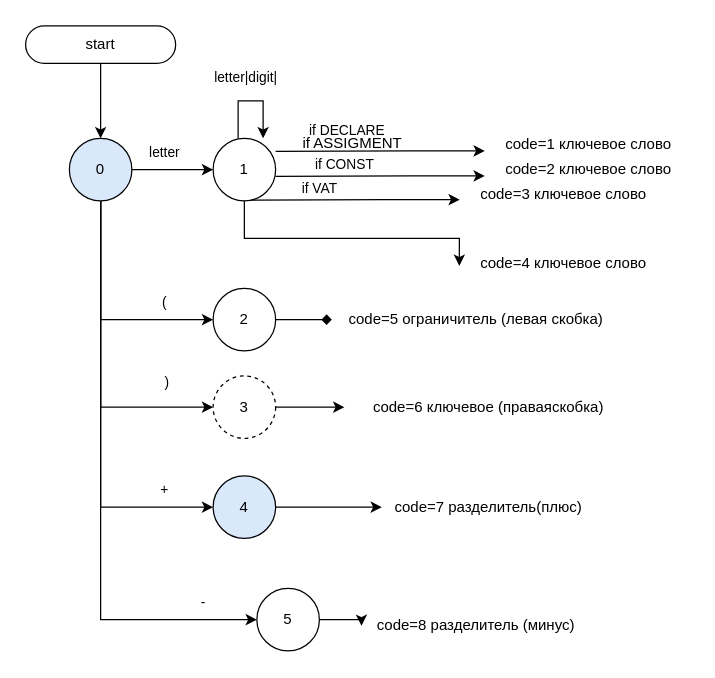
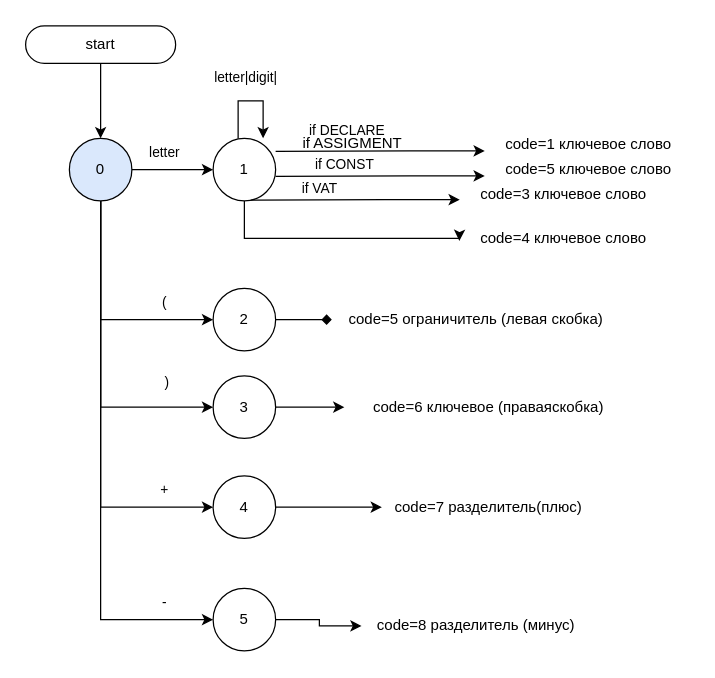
  <mxCell id="0" />
  <mxCell id="1" parent="0" />
  <mxCell id="2" value="" style="edgeStyle=orthogonalEdgeStyle;rounded=0;orthogonalLoop=1;jettySize=auto;html=1;" edge="1" parent="1" source="3" target="13"><mxGeometry relative="1" as="geometry" /></mxCell>
  <mxCell id="3" value="start" style="rounded=1;whiteSpace=wrap;html=1;arcSize=50;" vertex="1" parent="1"><mxGeometry x="20" y="20" width="120" height="30" as="geometry" /></mxCell>
  <mxCell id="4" value="" style="edgeStyle=orthogonalEdgeStyle;rounded=0;orthogonalLoop=1;jettySize=auto;html=1;" edge="1" parent="1" source="13" target="15"><mxGeometry relative="1" as="geometry" /></mxCell>
  <mxCell id="5" value="letter|digit|" style="edgeLabel;html=1;align=center;verticalAlign=middle;resizable=0;points=[];" vertex="1" connectable="0" parent="4"><mxGeometry x="-0.046" y="1" relative="1" as="geometry"><mxPoint x="59" y="-74" as="offset" /></mxGeometry></mxCell>
  <mxCell id="6" style="edgeStyle=orthogonalEdgeStyle;rounded=0;orthogonalLoop=1;jettySize=auto;html=1;exitX=0.5;exitY=1;exitDx=0;exitDy=0;entryX=0;entryY=0.5;entryDx=0;entryDy=0;" edge="1" parent="1" source="13" target="22"><mxGeometry relative="1" as="geometry" /></mxCell>
  <mxCell id="7" value="(" style="edgeLabel;html=1;align=center;verticalAlign=middle;resizable=0;points=[];" vertex="1" connectable="0" parent="6"><mxGeometry x="0.643" y="2" relative="1" as="geometry"><mxPoint x="-7" y="-13" as="offset" /></mxGeometry></mxCell>
  <mxCell id="8" style="edgeStyle=orthogonalEdgeStyle;rounded=0;orthogonalLoop=1;jettySize=auto;html=1;exitX=0.5;exitY=1;exitDx=0;exitDy=0;entryX=0;entryY=0.5;entryDx=0;entryDy=0;" edge="1" parent="1" source="13" target="24"><mxGeometry relative="1" as="geometry" /></mxCell>
  <mxCell id="9" style="edgeStyle=orthogonalEdgeStyle;rounded=0;orthogonalLoop=1;jettySize=auto;html=1;exitX=0.5;exitY=1;exitDx=0;exitDy=0;entryX=0;entryY=0.5;entryDx=0;entryDy=0;" edge="1" parent="1" source="13" target="29"><mxGeometry relative="1" as="geometry" /></mxCell>
  <mxCell id="10" value="+" style="edgeLabel;html=1;align=center;verticalAlign=middle;resizable=0;points=[];" vertex="1" connectable="0" parent="9"><mxGeometry x="0.636" y="-5" relative="1" as="geometry"><mxPoint x="21" y="-20" as="offset" /></mxGeometry></mxCell>
  <mxCell id="11" style="edgeStyle=orthogonalEdgeStyle;rounded=0;orthogonalLoop=1;jettySize=auto;html=1;exitX=0.5;exitY=1;exitDx=0;exitDy=0;entryX=0;entryY=0.5;entryDx=0;entryDy=0;" edge="1" parent="1" source="13" target="30"><mxGeometry relative="1" as="geometry" /></mxCell>
  <mxCell id="12" value="-" style="edgeLabel;html=1;align=center;verticalAlign=middle;resizable=0;points=[];" vertex="1" connectable="0" parent="11"><mxGeometry x="0.788" y="4" relative="1" as="geometry"><mxPoint x="5" y="-11" as="offset" /></mxGeometry></mxCell>
  <mxCell id="13" value="0" style="ellipse;whiteSpace=wrap;html=1;aspect=fixed;fillColor=#dae8fc;" vertex="1" parent="1"><mxGeometry x="55" y="110" width="50" height="50" as="geometry" /></mxCell>
  <mxCell id="14" value="" style="edgeStyle=orthogonalEdgeStyle;rounded=0;orthogonalLoop=1;jettySize=auto;html=1;entryX=-0.019;entryY=0.567;entryDx=0;entryDy=0;entryPerimeter=0;" edge="1" parent="1" source="15" target="41"><mxGeometry relative="1" as="geometry"><Array as="points"><mxPoint x="195" y="190" /><mxPoint x="367" y="190" /></Array></mxGeometry></mxCell>
  <mxCell id="15" value="1" style="ellipse;whiteSpace=wrap;html=1;aspect=fixed;" vertex="1" parent="1"><mxGeometry x="170" y="110" width="50" height="50" as="geometry" /></mxCell>
  <mxCell id="16" value="" style="endArrow=classic;html=1;rounded=0;entryX=0.8;entryY=0;entryDx=0;entryDy=0;entryPerimeter=0;" edge="1" parent="1" target="15"><mxGeometry width="50" height="50" relative="1" as="geometry"><mxPoint x="190" y="110" as="sourcePoint" /><mxPoint x="240" y="60" as="targetPoint" /><Array as="points"><mxPoint x="190" y="80" /><mxPoint x="210" y="80" /></Array></mxGeometry></mxCell>
  <mxCell id="17" value="letter" style="edgeLabel;html=1;align=center;verticalAlign=middle;resizable=0;points=[];" vertex="1" connectable="0" parent="1"><mxGeometry x="140" y="110" as="geometry"><mxPoint x="-10" y="10" as="offset" /></mxGeometry></mxCell>
  <mxCell id="18" value="" style="endArrow=classic;html=1;rounded=0;exitX=1;exitY=0;exitDx=0;exitDy=0;" edge="1" parent="1"><mxGeometry width="50" height="50" relative="1" as="geometry"><mxPoint x="219.998" y="120.322" as="sourcePoint" /><mxPoint x="387.32" y="120" as="targetPoint" /><Array as="points"><mxPoint x="327.32" y="120" /></Array></mxGeometry></mxCell>
  <mxCell id="19" value="if&amp;nbsp;DECLARE" style="edgeLabel;html=1;align=center;verticalAlign=middle;resizable=0;points=[];" vertex="1" connectable="0" parent="18"><mxGeometry x="-0.566" relative="1" as="geometry"><mxPoint x="21" y="-17" as="offset" /></mxGeometry></mxCell>
  <mxCell id="20" value="code=1 ключевое слово" style="text;html=1;align=center;verticalAlign=middle;resizable=0;points=[];autosize=1;strokeColor=none;fillColor=none;" vertex="1" parent="1"><mxGeometry x="390" y="100" width="160" height="30" as="geometry" /></mxCell>
  <mxCell id="21" style="edgeStyle=orthogonalEdgeStyle;rounded=0;orthogonalLoop=1;jettySize=auto;html=1;exitX=1;exitY=0.5;exitDx=0;exitDy=0;endArrow=diamond;" edge="1" parent="1" source="22" target="26"><mxGeometry relative="1" as="geometry" /></mxCell>
  <mxCell id="22" value="2" style="ellipse;whiteSpace=wrap;html=1;aspect=fixed;" vertex="1" parent="1"><mxGeometry x="170" y="230" width="50" height="50" as="geometry" /></mxCell>
  <mxCell id="23" style="edgeStyle=orthogonalEdgeStyle;rounded=0;orthogonalLoop=1;jettySize=auto;html=1;exitX=1;exitY=0.5;exitDx=0;exitDy=0;" edge="1" parent="1" source="24" target="27"><mxGeometry relative="1" as="geometry" /></mxCell>
- <mxCell id="24" value="3" style="ellipse;whiteSpace=wrap;html=1;aspect=fixed;dashed=1;" vertex="1" parent="1"><mxGeometry x="170" y="300" width="50" height="50" as="geometry" /></mxCell>
+ <mxCell id="24" value="3" style="ellipse;whiteSpace=wrap;html=1;aspect=fixed;" vertex="1" parent="1"><mxGeometry x="170" y="300" width="50" height="50" as="geometry" /></mxCell>
  <mxCell id="25" value=")" style="edgeLabel;html=1;align=center;verticalAlign=middle;resizable=0;points=[];" vertex="1" connectable="0" parent="1"><mxGeometry x="150" y="230" as="geometry"><mxPoint x="-18" y="74" as="offset" /></mxGeometry></mxCell>
  <mxCell id="26" value="code=5 ограничитель (левая скобка&lt;span style=&quot;background-color: initial;&quot;&gt;)&lt;/span&gt;" style="text;html=1;align=center;verticalAlign=middle;resizable=0;points=[];autosize=1;strokeColor=none;fillColor=none;" vertex="1" parent="1"><mxGeometry x="265" y="240" width="230" height="30" as="geometry" /></mxCell>
  <mxCell id="27" value="code=6 ключевое (праваяскобка&lt;span style=&quot;background-color: initial;&quot;&gt;)&lt;/span&gt;" style="text;html=1;align=center;verticalAlign=middle;resizable=0;points=[];autosize=1;strokeColor=none;fillColor=none;" vertex="1" parent="1"><mxGeometry x="275" y="310" width="230" height="30" as="geometry" /></mxCell>
  <mxCell id="28" style="edgeStyle=orthogonalEdgeStyle;rounded=0;orthogonalLoop=1;jettySize=auto;html=1;exitX=1;exitY=0.5;exitDx=0;exitDy=0;" edge="1" parent="1" source="29" target="31"><mxGeometry relative="1" as="geometry" /></mxCell>
- <mxCell id="29" value="4" style="ellipse;whiteSpace=wrap;html=1;aspect=fixed;fillColor=#dae8fc;" vertex="1" parent="1"><mxGeometry x="170" y="380" width="50" height="50" as="geometry" /></mxCell>
- <mxCell id="30" value="5" style="ellipse;whiteSpace=wrap;html=1;aspect=fixed;" vertex="1" parent="1"><mxGeometry x="205" y="470" width="50" height="50" as="geometry" /></mxCell>
+ <mxCell id="29" value="4" style="ellipse;whiteSpace=wrap;html=1;aspect=fixed;" vertex="1" parent="1"><mxGeometry x="170" y="380" width="50" height="50" as="geometry" /></mxCell>
+ <mxCell id="30" value="5" style="ellipse;whiteSpace=wrap;html=1;aspect=fixed;" vertex="1" parent="1"><mxGeometry x="170" y="470" width="50" height="50" as="geometry" /></mxCell>
  <mxCell id="31" value="code=7 разделитель(плюс)" style="text;html=1;align=center;verticalAlign=middle;resizable=0;points=[];autosize=1;strokeColor=none;fillColor=none;" vertex="1" parent="1"><mxGeometry x="305" y="390" width="170" height="30" as="geometry" /></mxCell>
  <mxCell id="32" value="code=8 разделитель (минус)" style="text;html=1;align=center;verticalAlign=middle;resizable=0;points=[];autosize=1;strokeColor=none;fillColor=none;" vertex="1" parent="1"><mxGeometry x="290" y="485" width="180" height="30" as="geometry" /></mxCell>
  <mxCell id="33" style="edgeStyle=orthogonalEdgeStyle;rounded=0;orthogonalLoop=1;jettySize=auto;html=1;exitX=1;exitY=0.5;exitDx=0;exitDy=0;entryX=-0.007;entryY=0.5;entryDx=0;entryDy=0;entryPerimeter=0;" edge="1" parent="1" source="30" target="32"><mxGeometry relative="1" as="geometry" /></mxCell>
  <mxCell id="34" value="" style="endArrow=classic;html=1;rounded=0;exitX=1;exitY=0;exitDx=0;exitDy=0;" edge="1" parent="1"><mxGeometry width="50" height="50" relative="1" as="geometry"><mxPoint x="219.998" y="140.322" as="sourcePoint" /><mxPoint x="387.32" y="140" as="targetPoint" /><Array as="points"><mxPoint x="327.32" y="140" /></Array></mxGeometry></mxCell>
  <mxCell id="35" value="if&amp;nbsp;CONST" style="edgeLabel;html=1;align=center;verticalAlign=middle;resizable=0;points=[];" vertex="1" connectable="0" parent="34"><mxGeometry x="-0.566" relative="1" as="geometry"><mxPoint x="19" y="-10" as="offset" /></mxGeometry></mxCell>
  <mxCell id="36" value="" style="endArrow=classic;html=1;rounded=0;exitX=1;exitY=0;exitDx=0;exitDy=0;" edge="1" parent="1"><mxGeometry width="50" height="50" relative="1" as="geometry"><mxPoint x="199.998" y="159.322" as="sourcePoint" /><mxPoint x="367.32" y="159" as="targetPoint" /><Array as="points"><mxPoint x="307.32" y="159" /></Array></mxGeometry></mxCell>
  <mxCell id="37" value="if VAT" style="edgeLabel;html=1;align=center;verticalAlign=middle;resizable=0;points=[];" vertex="1" connectable="0" parent="36"><mxGeometry x="-0.566" relative="1" as="geometry"><mxPoint x="19" y="-10" as="offset" /></mxGeometry></mxCell>
- <mxCell id="38" value="code=2 ключевое слово" style="text;html=1;align=center;verticalAlign=middle;resizable=0;points=[];autosize=1;strokeColor=none;fillColor=none;" vertex="1" parent="1"><mxGeometry x="390" y="120" width="160" height="30" as="geometry" /></mxCell>
+ <mxCell id="38" value="code=5 ключевое слово" style="text;html=1;align=center;verticalAlign=middle;resizable=0;points=[];autosize=1;strokeColor=none;fillColor=none;" vertex="1" parent="1"><mxGeometry x="390" y="120" width="160" height="30" as="geometry" /></mxCell>
  <mxCell id="39" value="code=3 ключевое слово" style="text;html=1;align=center;verticalAlign=middle;resizable=0;points=[];autosize=1;strokeColor=none;fillColor=none;" vertex="1" parent="1"><mxGeometry x="370" y="140" width="160" height="30" as="geometry" /></mxCell>
  <mxCell id="40" value="if ASSIGMENT" style="text;whiteSpace=wrap;" vertex="1" parent="1"><mxGeometry x="240" y="100" width="100" height="40" as="geometry" /></mxCell>
- <mxCell id="41" value="code=4 ключевое слово" style="text;html=1;align=center;verticalAlign=middle;resizable=0;points=[];autosize=1;strokeColor=none;fillColor=none;" vertex="1" parent="1"><mxGeometry x="370" y="195" width="160" height="30" as="geometry" /></mxCell>
+ <mxCell id="41" value="code=4 ключевое слово" style="text;html=1;align=center;verticalAlign=middle;resizable=0;points=[];autosize=1;strokeColor=none;fillColor=none;" vertex="1" parent="1"><mxGeometry x="370" y="175" width="160" height="30" as="geometry" /></mxCell>
